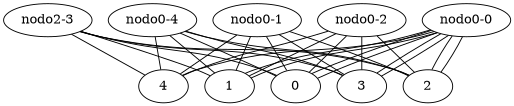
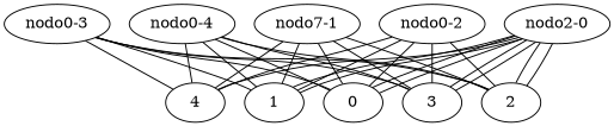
  graph {
-   n1 [label="nodo0-0"]
+   n1 [label="nodo2-0"]
    4
    3
    2
    1
    0
-   n7 [label="nodo0-1"]
+   n7 [label="nodo7-1"]
    n8 [label="nodo0-2"]
-   n9 [label="nodo2-3"]
+   n9 [label="nodo0-3"]
    n10 [label="nodo0-4"]
    n1 -- 4
    n1 -- 3
    n1 -- 3
    n1 -- 2
    n1 -- 2
    n1 -- 1
    n1 -- 1
    n1 -- 0
    n1 -- 0
    n7 -- 4
    n7 -- 3
    n7 -- 2
    n7 -- 1
    n7 -- 0
    n8 -- 4
    n8 -- 3
    n8 -- 2
    n8 -- 1
    n8 -- 0
    n9 -- 4
    n9 -- 3
    n9 -- 2
    n9 -- 1
    n9 -- 0
    n10 -- 4
    n10 -- 3
    n10 -- 2
    n10 -- 1
    n10 -- 0
  }
